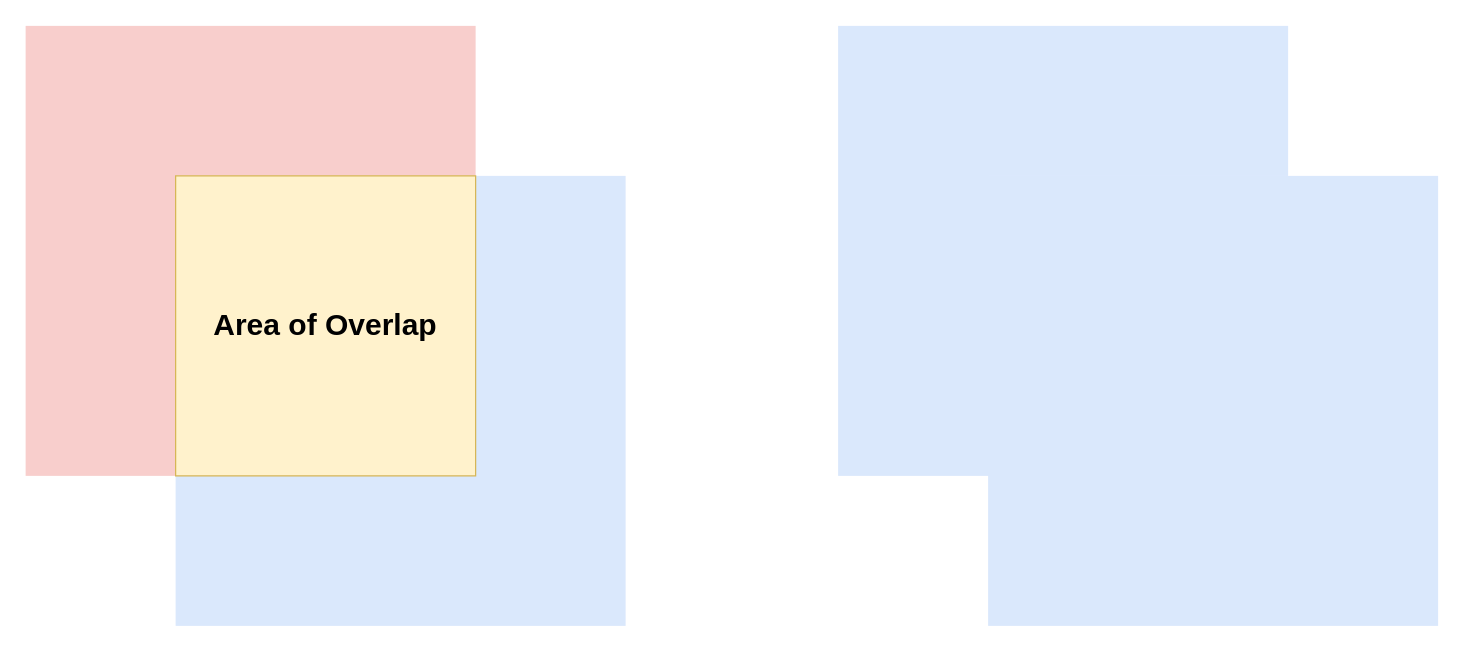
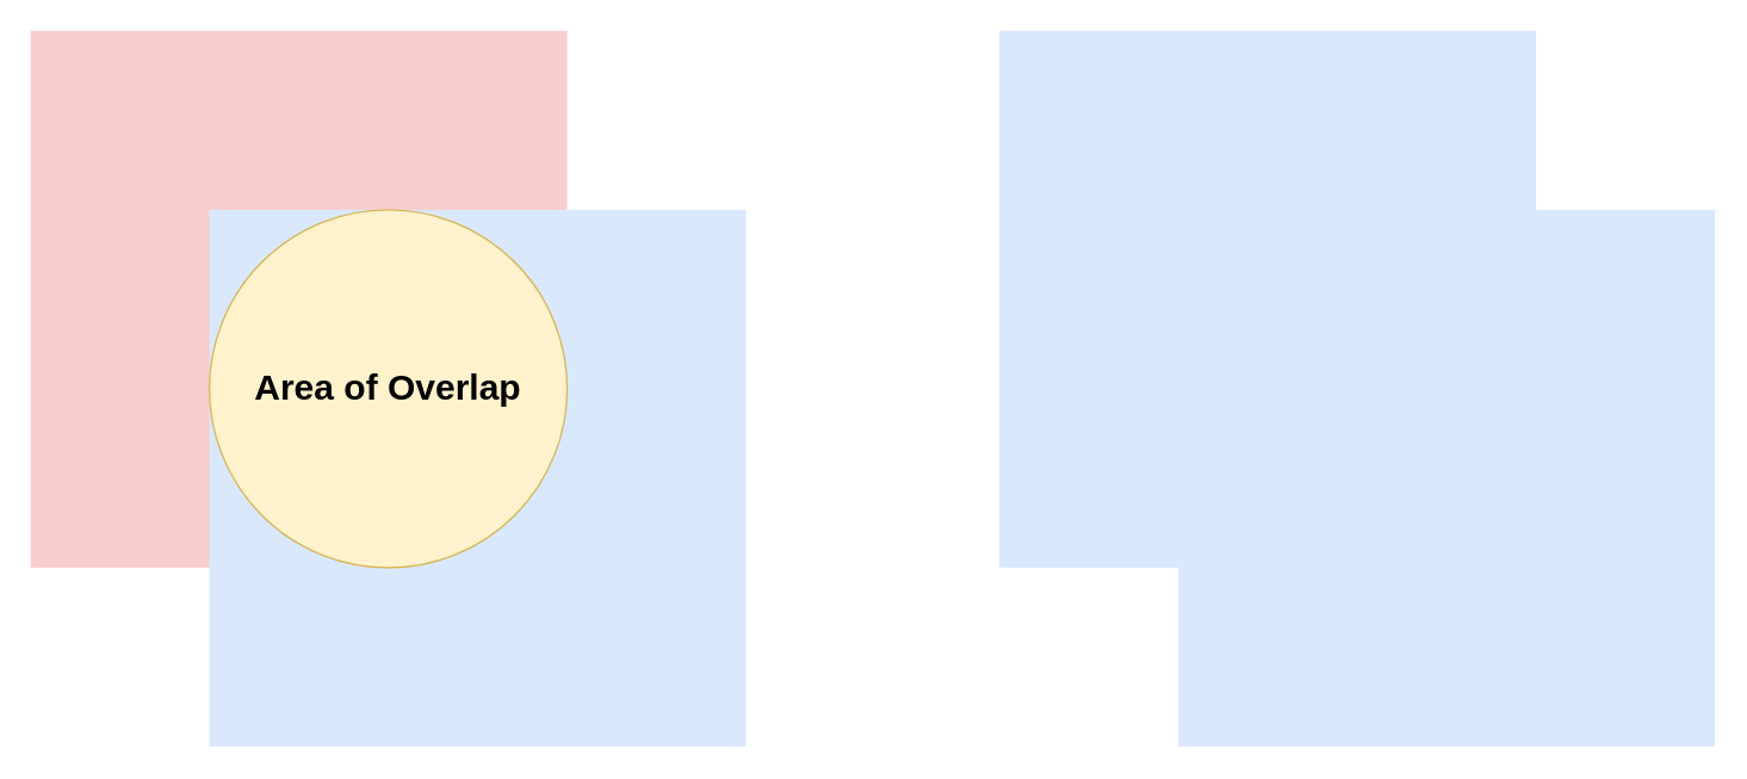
  <mxCell id="0" />
  <mxCell id="1" parent="0" />
  <mxCell id="2" value="" style="whiteSpace=wrap;html=1;aspect=fixed;fontSize=17;fillColor=#f8cecc;strokeColor=none;" vertex="1" parent="1"><mxGeometry x="20" y="20" width="360" height="360" as="geometry" /></mxCell>
  <mxCell id="3" value="" style="whiteSpace=wrap;html=1;aspect=fixed;fontSize=17;fillColor=#dae8fc;strokeColor=none;" vertex="1" parent="1"><mxGeometry x="140" y="140" width="360" height="360" as="geometry" /></mxCell>
- <mxCell id="4" value="&lt;font style=&quot;font-size: 24px;&quot;&gt;Area of Overlap&lt;/font&gt;" style="whiteSpace=wrap;html=1;aspect=fixed;fontSize=17;fillColor=#fff2cc;strokeColor=#d6b656;fontStyle=1" vertex="1" parent="1"><mxGeometry x="140" y="140" width="240" height="240" as="geometry" /></mxCell>
+ <mxCell id="4" value="&lt;font style=&quot;font-size: 24px;&quot;&gt;Area of Overlap&lt;/font&gt;" style="ellipse;whiteSpace=wrap;html=1;aspect=fixed;fontSize=17;fillColor=#fff2cc;strokeColor=#d6b656;fontStyle=1;" vertex="1" parent="1"><mxGeometry x="140" y="140" width="240" height="240" as="geometry" /></mxCell>
  <mxCell id="5" value="" style="whiteSpace=wrap;html=1;aspect=fixed;fontSize=17;fillColor=#dae8fc;strokeColor=none;" vertex="1" parent="1"><mxGeometry x="670" y="20" width="360" height="360" as="geometry" /></mxCell>
  <mxCell id="6" value="" style="whiteSpace=wrap;html=1;aspect=fixed;fontSize=17;fillColor=#dae8fc;strokeColor=none;" vertex="1" parent="1"><mxGeometry x="790" y="140" width="360" height="360" as="geometry" /></mxCell>
